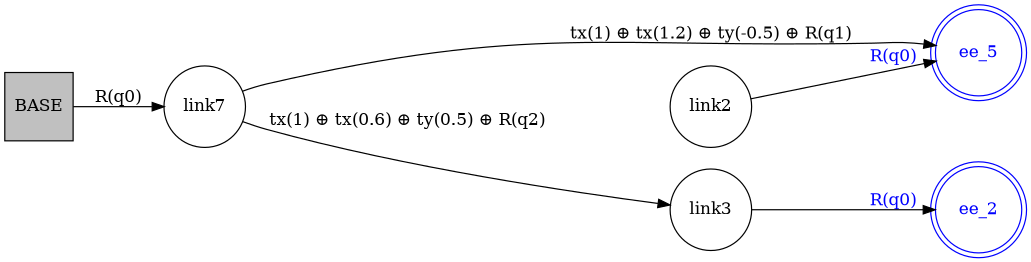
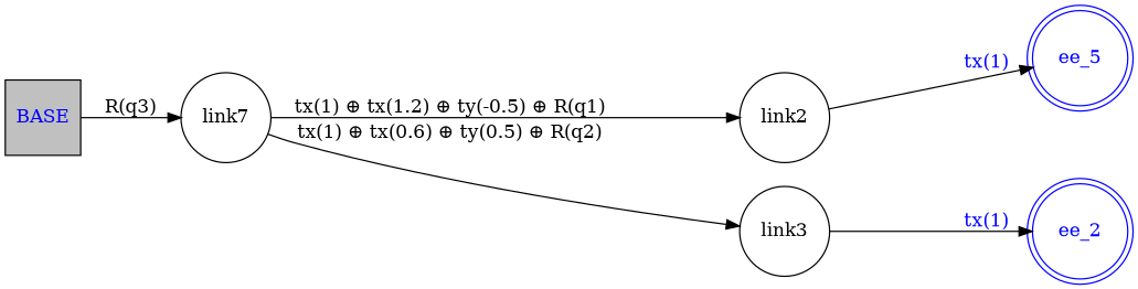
  digraph {
    rankdir=LR
    node [shape=circle]
    edge [arrowhead=normal]
-   BASE [fillcolor=gray shape=square style=filled]
+   BASE [fillcolor=gray shape=square style=filled fontcolor=blue]
    n2 [label=link7]
    link2
    link3
    n5 [color=blue fontcolor=blue label=ee_5 shape=doublecircle]
    ee_2 [color=blue fontcolor=blue shape=doublecircle]
-   BASE -> n2 [label="R(q0)"]
-   n2 -> n5 [label="tx(1) ⊕ tx(1.2) ⊕ ty(-0.5) ⊕ R(q1)"]
+   BASE -> n2 [label="R(q3)"]
+   n2 -> link2 [label="tx(1) ⊕ tx(1.2) ⊕ ty(-0.5) ⊕ R(q1)"]
    n2 -> link3 [label="tx(1) ⊕ tx(0.6) ⊕ ty(0.5) ⊕ R(q2)"]
-   link2 -> n5 [fontcolor=blue label="R(q0)"]
-   link3 -> ee_2 [fontcolor=blue label="R(q0)"]
+   link2 -> n5 [fontcolor=blue label="tx(1)"]
+   link3 -> ee_2 [fontcolor=blue label="tx(1)"]
  }
